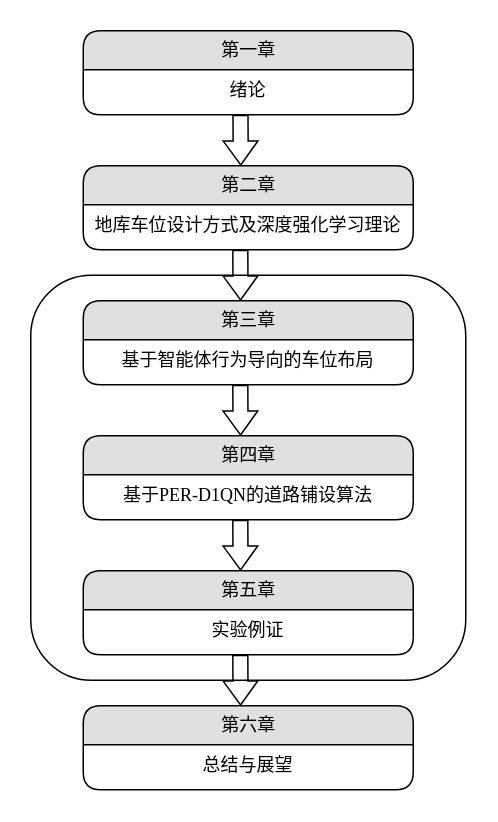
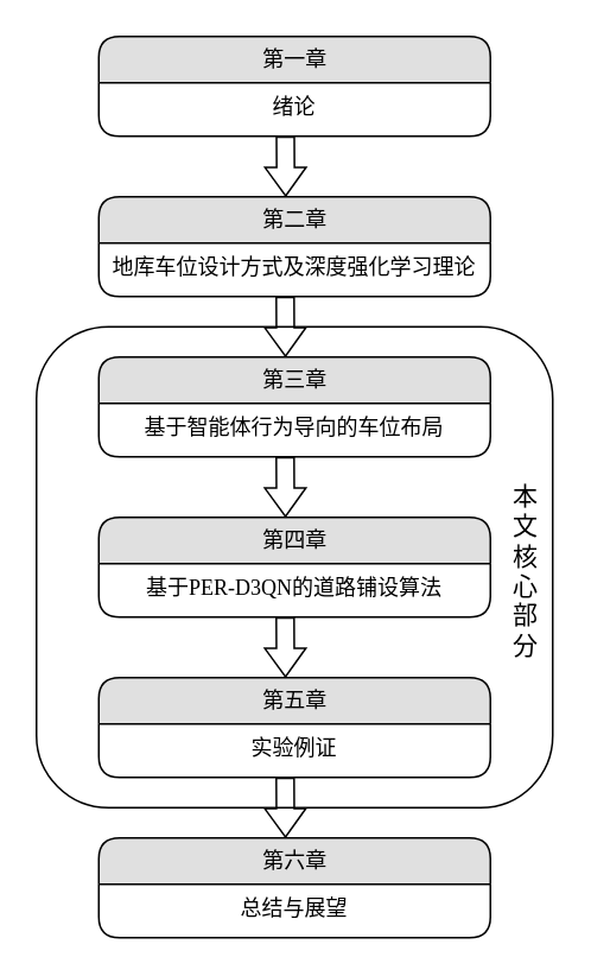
  <mxCell id="0" />
  <mxCell id="1" parent="0" />
  <mxCell id="2" value="第一章" style="swimlane;html=1;fontStyle=0;childLayout=stackLayout;horizontal=1;startSize=26;fillColor=#e0e0e0;horizontalStack=0;resizeParent=1;resizeLast=0;collapsible=1;marginBottom=0;swimlaneFillColor=#ffffff;align=center;rounded=1;shadow=0;comic=0;labelBackgroundColor=none;strokeWidth=1;fontFamily=宋体;fontSize=12" parent="1" vertex="1"><mxGeometry x="55" y="20" width="220" height="56" as="geometry" /></mxCell>
  <mxCell id="3" value="绪论" style="text;html=1;strokeColor=none;fillColor=none;spacingLeft=4;spacingRight=4;whiteSpace=wrap;overflow=hidden;rotatable=0;points=[[0,0.5],[1,0.5]];portConstraint=eastwest;align=center;fontFamily=宋体;" parent="2" vertex="1"><mxGeometry y="26" width="220" height="30" as="geometry" /></mxCell>
  <mxCell id="4" value="" style="rounded=1;whiteSpace=wrap;html=1;fontFamily=宋体;" parent="1" vertex="1"><mxGeometry x="20" y="183" width="290" height="270" as="geometry" /></mxCell>
  <mxCell id="5" value="第二章" style="swimlane;html=1;fontStyle=0;childLayout=stackLayout;horizontal=1;startSize=26;fillColor=#e0e0e0;horizontalStack=0;resizeParent=1;resizeLast=0;collapsible=1;marginBottom=0;swimlaneFillColor=#ffffff;align=center;rounded=1;shadow=0;comic=0;labelBackgroundColor=none;strokeWidth=1;fontFamily=宋体;fontSize=12" parent="1" vertex="1"><mxGeometry x="55" y="110" width="220" height="56" as="geometry" /></mxCell>
  <mxCell id="6" value="地库车位设计方式及深度强化学习理论" style="text;html=1;strokeColor=none;fillColor=none;spacingLeft=4;spacingRight=4;whiteSpace=wrap;overflow=hidden;rotatable=0;points=[[0,0.5],[1,0.5]];portConstraint=eastwest;align=center;fontFamily=宋体;" parent="5" vertex="1"><mxGeometry y="26" width="220" height="30" as="geometry" /></mxCell>
  <mxCell id="7" value="第五章" style="swimlane;html=1;fontStyle=0;childLayout=stackLayout;horizontal=1;startSize=26;fillColor=#e0e0e0;horizontalStack=0;resizeParent=1;resizeLast=0;collapsible=1;marginBottom=0;swimlaneFillColor=#ffffff;align=center;rounded=1;shadow=0;comic=0;labelBackgroundColor=none;strokeWidth=1;fontFamily=宋体;fontSize=12" parent="1" vertex="1"><mxGeometry x="55" y="380" width="220" height="56" as="geometry" /></mxCell>
  <mxCell id="8" value="实验例证" style="text;html=1;strokeColor=none;fillColor=none;spacingLeft=4;spacingRight=4;whiteSpace=wrap;overflow=hidden;rotatable=0;points=[[0,0.5],[1,0.5]];portConstraint=eastwest;align=center;fontFamily=宋体;" parent="7" vertex="1"><mxGeometry y="26" width="220" height="30" as="geometry" /></mxCell>
  <mxCell id="9" value="第四章" style="swimlane;html=1;fontStyle=0;childLayout=stackLayout;horizontal=1;startSize=26;fillColor=#e0e0e0;horizontalStack=0;resizeParent=1;resizeLast=0;collapsible=1;marginBottom=0;swimlaneFillColor=#ffffff;align=center;rounded=1;shadow=0;comic=0;labelBackgroundColor=none;strokeWidth=1;fontFamily=宋体;fontSize=12" parent="1" vertex="1"><mxGeometry x="55" y="290" width="220" height="56" as="geometry" /></mxCell>
- <mxCell id="10" value="基于PER-D1QN的道路铺设算法" style="text;html=1;strokeColor=none;fillColor=none;spacingLeft=4;spacingRight=4;whiteSpace=wrap;overflow=hidden;rotatable=0;points=[[0,0.5],[1,0.5]];portConstraint=eastwest;align=center;fontFamily=宋体;" parent="9" vertex="1"><mxGeometry y="26" width="220" height="30" as="geometry" /></mxCell>
+ <mxCell id="10" value="基于PER-D3QN的道路铺设算法" style="text;html=1;strokeColor=none;fillColor=none;spacingLeft=4;spacingRight=4;whiteSpace=wrap;overflow=hidden;rotatable=0;points=[[0,0.5],[1,0.5]];portConstraint=eastwest;align=center;fontFamily=宋体;" parent="9" vertex="1"><mxGeometry y="26" width="220" height="30" as="geometry" /></mxCell>
  <mxCell id="11" value="第三章" style="swimlane;html=1;fontStyle=0;childLayout=stackLayout;horizontal=1;startSize=26;fillColor=#e0e0e0;horizontalStack=0;resizeParent=1;resizeLast=0;collapsible=1;marginBottom=0;swimlaneFillColor=#ffffff;align=center;rounded=1;shadow=0;comic=0;labelBackgroundColor=none;strokeWidth=1;fontFamily=宋体;fontSize=12" parent="1" vertex="1"><mxGeometry x="55" y="200" width="220" height="56" as="geometry" /></mxCell>
  <mxCell id="12" value="基于智能体行为导向的车位布局" style="text;html=1;strokeColor=none;fillColor=none;spacingLeft=4;spacingRight=4;whiteSpace=wrap;overflow=hidden;rotatable=0;points=[[0,0.5],[1,0.5]];portConstraint=eastwest;align=center;fontFamily=宋体;" parent="11" vertex="1"><mxGeometry y="26" width="220" height="30" as="geometry" /></mxCell>
  <mxCell id="13" value="" style="shape=flexArrow;endArrow=classic;html=1;rounded=0;endWidth=12.093;endSize=5;fontFamily=宋体;" parent="1" edge="1"><mxGeometry width="50" height="50" relative="1" as="geometry"><mxPoint x="159.83" y="76" as="sourcePoint" /><mxPoint x="160" y="110" as="targetPoint" /></mxGeometry></mxCell>
  <mxCell id="14" value="" style="shape=flexArrow;endArrow=classic;html=1;rounded=0;endWidth=12.093;endSize=5;fontFamily=宋体;" parent="1" edge="1"><mxGeometry width="50" height="50" relative="1" as="geometry"><mxPoint x="159.71" y="166" as="sourcePoint" /><mxPoint x="159.88" y="200" as="targetPoint" /></mxGeometry></mxCell>
  <mxCell id="15" value="" style="shape=flexArrow;endArrow=classic;html=1;rounded=0;endWidth=12.093;endSize=5;fontFamily=宋体;" parent="1" edge="1"><mxGeometry width="50" height="50" relative="1" as="geometry"><mxPoint x="159.71" y="256" as="sourcePoint" /><mxPoint x="159.88" y="290" as="targetPoint" /></mxGeometry></mxCell>
  <mxCell id="16" value="" style="shape=flexArrow;endArrow=classic;html=1;rounded=0;endWidth=12.093;endSize=5;fontFamily=宋体;" parent="1" edge="1"><mxGeometry width="50" height="50" relative="1" as="geometry"><mxPoint x="159.71" y="346" as="sourcePoint" /><mxPoint x="159.88" y="380" as="targetPoint" /></mxGeometry></mxCell>
  <mxCell id="17" value="第六章" style="swimlane;html=1;fontStyle=0;childLayout=stackLayout;horizontal=1;startSize=26;fillColor=#e0e0e0;horizontalStack=0;resizeParent=1;resizeLast=0;collapsible=1;marginBottom=0;swimlaneFillColor=#ffffff;align=center;rounded=1;shadow=0;comic=0;labelBackgroundColor=none;strokeWidth=1;fontFamily=宋体;fontSize=12" parent="1" vertex="1"><mxGeometry x="55" y="470" width="220" height="56" as="geometry" /></mxCell>
  <mxCell id="18" value="总结与展望" style="text;html=1;strokeColor=none;fillColor=none;spacingLeft=4;spacingRight=4;whiteSpace=wrap;overflow=hidden;rotatable=0;points=[[0,0.5],[1,0.5]];portConstraint=eastwest;align=center;fontFamily=宋体;" parent="17" vertex="1"><mxGeometry y="26" width="220" height="30" as="geometry" /></mxCell>
  <mxCell id="19" value="" style="shape=flexArrow;endArrow=classic;html=1;rounded=0;endWidth=12.093;endSize=5;fontFamily=宋体;" parent="1" edge="1"><mxGeometry width="50" height="50" relative="1" as="geometry"><mxPoint x="159.71" y="436" as="sourcePoint" /><mxPoint x="159.88" y="470" as="targetPoint" /></mxGeometry></mxCell>
+ <mxCell id="20" value="&lt;font face=&quot;宋体&quot; style=&quot;font-size: 14px;&quot;&gt;本文核心部分&lt;/font&gt;" style="text;html=1;strokeColor=none;fillColor=none;align=center;verticalAlign=middle;whiteSpace=wrap;rounded=0;fontFamily=宋体;" parent="1" vertex="1"><mxGeometry x="286" y="278.5" width="17.5" height="85" as="geometry" /></mxCell>
